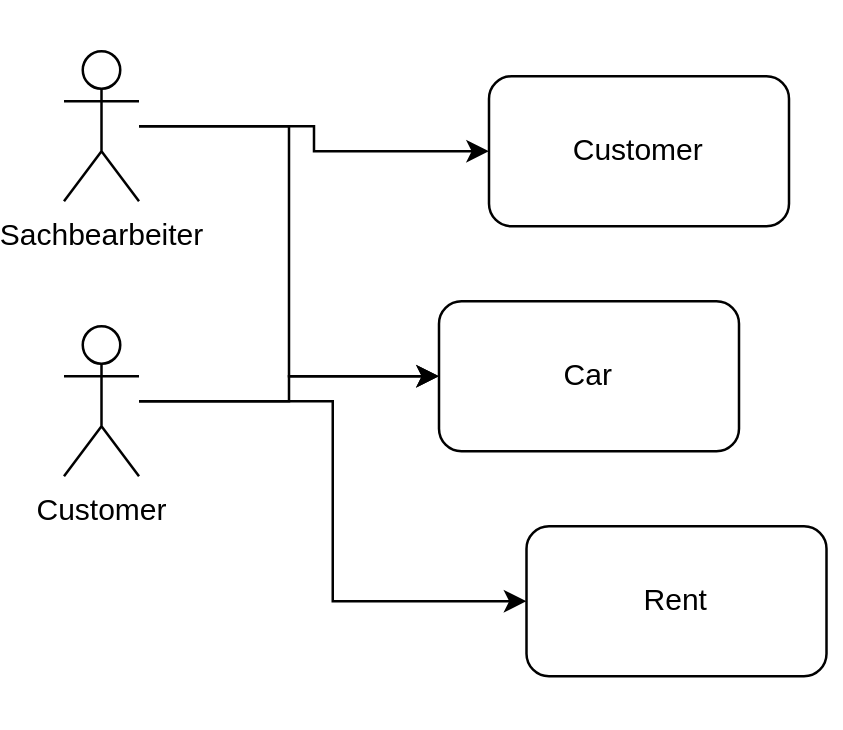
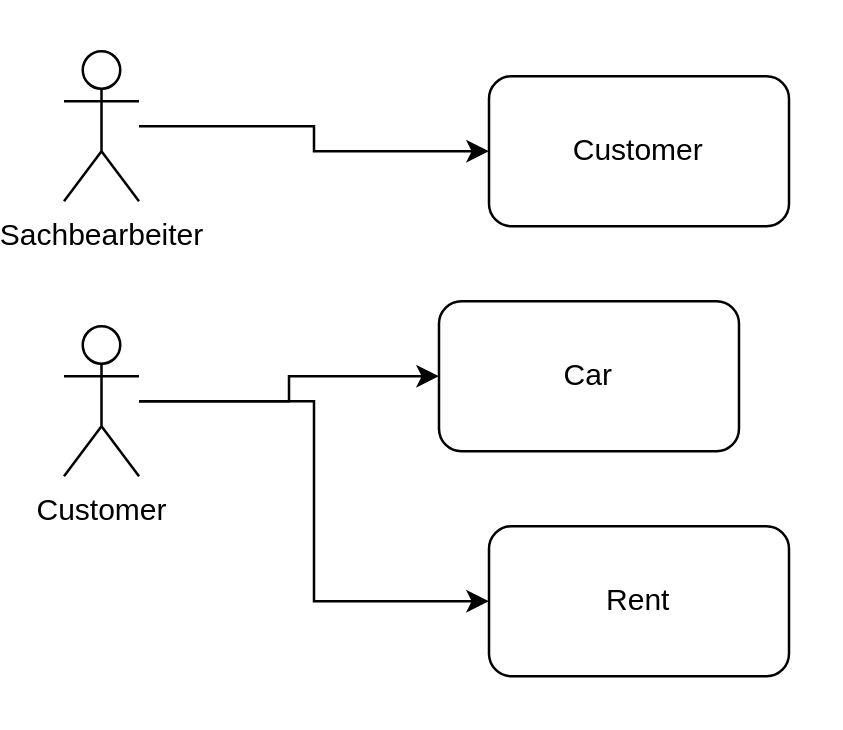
  <mxCell id="0" />
  <mxCell id="1" parent="0" />
  <mxCell id="2" value="Customer" style="rounded=1;whiteSpace=wrap;html=1;" vertex="1" parent="1"><mxGeometry x="190" y="30" width="120" height="60" as="geometry" /></mxCell>
  <mxCell id="3" value="Car" style="rounded=1;whiteSpace=wrap;html=1;" vertex="1" parent="1"><mxGeometry x="170" y="120" width="120" height="60" as="geometry" /></mxCell>
- <mxCell id="4" value="Rent" style="rounded=1;whiteSpace=wrap;html=1;" vertex="1" parent="1"><mxGeometry x="205" y="210" width="120" height="60" as="geometry" /></mxCell>
+ <mxCell id="4" value="Rent" style="rounded=1;whiteSpace=wrap;html=1;" vertex="1" parent="1"><mxGeometry x="190" y="210" width="120" height="60" as="geometry" /></mxCell>
  <mxCell id="5" style="edgeStyle=orthogonalEdgeStyle;rounded=0;orthogonalLoop=1;jettySize=auto;html=1;entryX=0;entryY=0.5;entryDx=0;entryDy=0;" edge="1" parent="1" source="7" target="4"><mxGeometry relative="1" as="geometry" /></mxCell>
  <mxCell id="6" style="edgeStyle=orthogonalEdgeStyle;rounded=0;orthogonalLoop=1;jettySize=auto;html=1;" edge="1" parent="1" source="7" target="3"><mxGeometry relative="1" as="geometry" /></mxCell>
  <mxCell id="7" value="Customer" style="shape=umlActor;verticalLabelPosition=bottom;verticalAlign=top;html=1;outlineConnect=0;" vertex="1" parent="1"><mxGeometry x="20" y="130" width="30" height="60" as="geometry" /></mxCell>
  <mxCell id="8" style="edgeStyle=orthogonalEdgeStyle;rounded=0;orthogonalLoop=1;jettySize=auto;html=1;" edge="1" parent="1" source="10" target="2"><mxGeometry relative="1" as="geometry" /></mxCell>
- <mxCell id="9" style="edgeStyle=orthogonalEdgeStyle;rounded=0;orthogonalLoop=1;jettySize=auto;html=1;entryX=0;entryY=0.5;entryDx=0;entryDy=0;" edge="1" parent="1" source="10" target="3"><mxGeometry relative="1" as="geometry" /></mxCell>
  <mxCell id="10" value="Sachbearbeiter" style="shape=umlActor;verticalLabelPosition=bottom;verticalAlign=top;html=1;outlineConnect=0;" vertex="1" parent="1"><mxGeometry x="20" y="20" width="30" height="60" as="geometry" /></mxCell>
